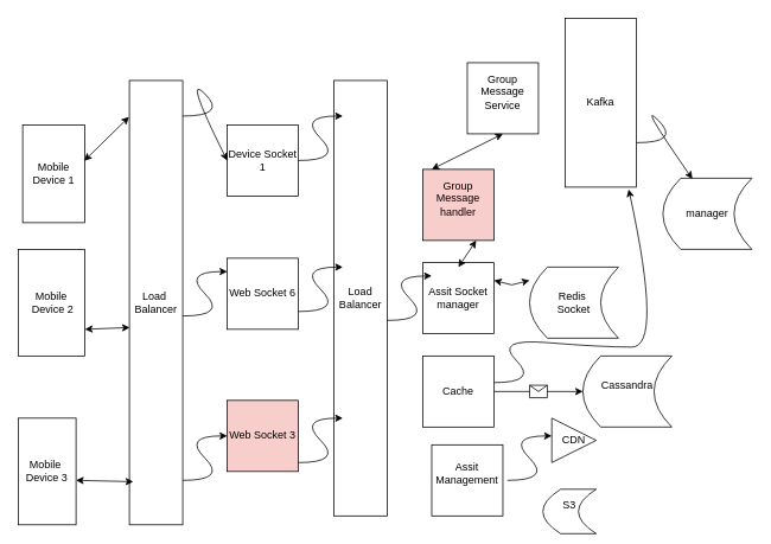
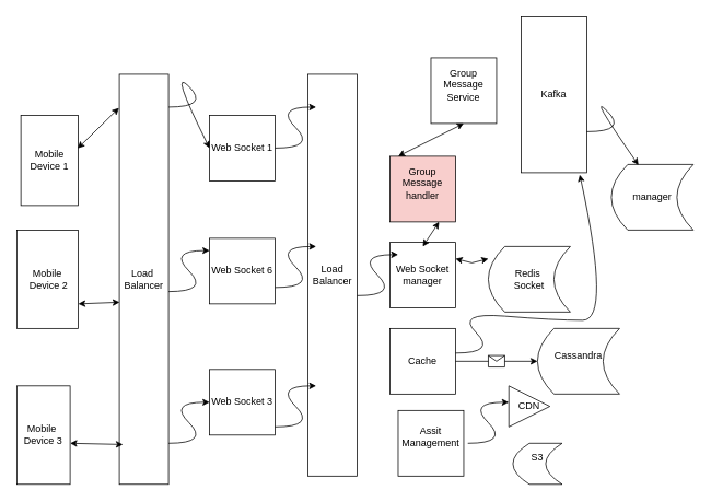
  <mxCell id="0" />
  <mxCell id="1" parent="0" />
  <mxCell id="2" value="Mobile Device 1" style="rounded=0;whiteSpace=wrap;html=1;" vertex="1" parent="1"><mxGeometry x="25" y="140" width="70" height="110" as="geometry" /></mxCell>
  <mxCell id="3" style="edgeStyle=orthogonalEdgeStyle;rounded=0;orthogonalLoop=1;jettySize=auto;html=1;exitX=0.5;exitY=1;exitDx=0;exitDy=0;" edge="1" parent="1" source="2" target="2"><mxGeometry relative="1" as="geometry" /></mxCell>
  <mxCell id="4" value="Mobile&lt;div&gt;&amp;nbsp;Device 2&lt;/div&gt;" style="rounded=0;whiteSpace=wrap;html=1;direction=south;" vertex="1" parent="1"><mxGeometry x="20" y="280" width="75" height="120" as="geometry" /></mxCell>
  <mxCell id="5" value="Mobile&amp;nbsp;&lt;div&gt;Device 3&lt;/div&gt;" style="rounded=0;whiteSpace=wrap;html=1;direction=south;" vertex="1" parent="1"><mxGeometry x="20" y="470" width="65" height="120" as="geometry" /></mxCell>
  <mxCell id="6" value="Load&amp;nbsp;&lt;br&gt;Balancer" style="rounded=0;whiteSpace=wrap;html=1;direction=south;" vertex="1" parent="1"><mxGeometry x="145" y="90" width="60" height="500" as="geometry" /></mxCell>
- <mxCell id="7" value="Device Socket 1" style="whiteSpace=wrap;html=1;aspect=fixed;" vertex="1" parent="1"><mxGeometry x="255" y="140" width="80" height="80" as="geometry" /></mxCell>
+ <mxCell id="7" value="Web Socket 1" style="whiteSpace=wrap;html=1;aspect=fixed;" vertex="1" parent="1"><mxGeometry x="255" y="140" width="80" height="80" as="geometry" /></mxCell>
  <mxCell id="8" value="Web Socket 6" style="whiteSpace=wrap;html=1;aspect=fixed;" vertex="1" parent="1"><mxGeometry x="255" y="290" width="80" height="80" as="geometry" /></mxCell>
- <mxCell id="9" value="Web Socket 3" style="whiteSpace=wrap;html=1;aspect=fixed;fillColor=#f8cecc;" vertex="1" parent="1"><mxGeometry x="255" y="450" width="80" height="80" as="geometry" /></mxCell>
+ <mxCell id="9" value="Web Socket 3" style="whiteSpace=wrap;html=1;aspect=fixed;" vertex="1" parent="1"><mxGeometry x="255" y="450" width="80" height="80" as="geometry" /></mxCell>
  <mxCell id="10" value="Load Balancer" style="rounded=0;whiteSpace=wrap;html=1;direction=south;" vertex="1" parent="1"><mxGeometry x="375" y="90" width="60" height="490" as="geometry" /></mxCell>
  <mxCell id="11" value="" style="endArrow=classic;startArrow=classic;html=1;rounded=0;exitX=0.989;exitY=0.367;exitDx=0;exitDy=0;exitPerimeter=0;entryX=0.082;entryY=1.007;entryDx=0;entryDy=0;entryPerimeter=0;" edge="1" parent="1" source="2" target="6"><mxGeometry width="50" height="50" relative="1" as="geometry"><mxPoint x="95" y="180" as="sourcePoint" /><mxPoint x="145" y="130" as="targetPoint" /></mxGeometry></mxCell>
  <mxCell id="12" value="" style="endArrow=classic;startArrow=classic;html=1;rounded=0;entryX=0.903;entryY=0.927;entryDx=0;entryDy=0;entryPerimeter=0;" edge="1" parent="1" target="6"><mxGeometry width="50" height="50" relative="1" as="geometry"><mxPoint x="85" y="540" as="sourcePoint" /><mxPoint x="135" y="490" as="targetPoint" /></mxGeometry></mxCell>
  <mxCell id="13" value="" style="endArrow=classic;startArrow=classic;html=1;rounded=0;entryX=0.556;entryY=0.993;entryDx=0;entryDy=0;entryPerimeter=0;" edge="1" parent="1" target="6"><mxGeometry width="50" height="50" relative="1" as="geometry"><mxPoint x="95" y="370" as="sourcePoint" /><mxPoint x="145" y="320" as="targetPoint" /></mxGeometry></mxCell>
  <mxCell id="14" value="" style="curved=1;endArrow=classic;html=1;rounded=0;entryX=0;entryY=0.5;entryDx=0;entryDy=0;" edge="1" parent="1" target="7"><mxGeometry width="50" height="50" relative="1" as="geometry"><mxPoint x="205" y="130" as="sourcePoint" /><mxPoint x="255" y="80" as="targetPoint" /><Array as="points"><mxPoint x="255" y="130" /><mxPoint x="205" y="80" /></Array></mxGeometry></mxCell>
  <mxCell id="15" value="" style="curved=1;endArrow=classic;html=1;rounded=0;" edge="1" parent="1"><mxGeometry width="50" height="50" relative="1" as="geometry"><mxPoint x="205" y="355" as="sourcePoint" /><mxPoint x="255" y="305" as="targetPoint" /><Array as="points"><mxPoint x="255" y="355" /><mxPoint x="205" y="305" /></Array></mxGeometry></mxCell>
  <mxCell id="16" value="" style="curved=1;endArrow=classic;html=1;rounded=0;" edge="1" parent="1"><mxGeometry width="50" height="50" relative="1" as="geometry"><mxPoint x="205" y="540" as="sourcePoint" /><mxPoint x="255" y="490" as="targetPoint" /><Array as="points"><mxPoint x="255" y="540" /><mxPoint x="205" y="490" /></Array></mxGeometry></mxCell>
  <mxCell id="17" value="" style="curved=1;endArrow=classic;html=1;rounded=0;" edge="1" parent="1"><mxGeometry width="50" height="50" relative="1" as="geometry"><mxPoint x="335" y="180" as="sourcePoint" /><mxPoint x="385" y="130" as="targetPoint" /><Array as="points"><mxPoint x="385" y="180" /><mxPoint x="335" y="130" /></Array></mxGeometry></mxCell>
  <mxCell id="18" value="" style="curved=1;endArrow=classic;html=1;rounded=0;" edge="1" parent="1"><mxGeometry width="50" height="50" relative="1" as="geometry"><mxPoint x="335" y="350" as="sourcePoint" /><mxPoint x="385" y="300" as="targetPoint" /><Array as="points"><mxPoint x="385" y="350" /><mxPoint x="335" y="300" /></Array></mxGeometry></mxCell>
  <mxCell id="19" value="" style="curved=1;endArrow=classic;html=1;rounded=0;" edge="1" parent="1"><mxGeometry width="50" height="50" relative="1" as="geometry"><mxPoint x="335" y="520" as="sourcePoint" /><mxPoint x="385" y="470" as="targetPoint" /><Array as="points"><mxPoint x="385" y="520" /><mxPoint x="335" y="470" /></Array></mxGeometry></mxCell>
- <mxCell id="20" value="Assit Socket manager" style="whiteSpace=wrap;html=1;aspect=fixed;" vertex="1" parent="1"><mxGeometry x="475" y="295" width="80" height="80" as="geometry" /></mxCell>
+ <mxCell id="20" value="Web Socket manager" style="whiteSpace=wrap;html=1;aspect=fixed;" vertex="1" parent="1"><mxGeometry x="475" y="295" width="80" height="80" as="geometry" /></mxCell>
  <mxCell id="21" value="Redis&amp;nbsp;&lt;div&gt;Socket&lt;/div&gt;" style="shape=dataStorage;whiteSpace=wrap;html=1;fixedSize=1;" vertex="1" parent="1"><mxGeometry x="595" y="300" width="100" height="80" as="geometry" /></mxCell>
  <mxCell id="22" value="" style="curved=1;endArrow=classic;html=1;rounded=0;" edge="1" parent="1"><mxGeometry width="50" height="50" relative="1" as="geometry"><mxPoint x="435" y="360" as="sourcePoint" /><mxPoint x="485" y="310" as="targetPoint" /><Array as="points"><mxPoint x="485" y="360" /><mxPoint x="435" y="310" /></Array></mxGeometry></mxCell>
  <mxCell id="23" value="" style="endArrow=classic;startArrow=classic;html=1;rounded=0;exitX=1;exitY=0.25;exitDx=0;exitDy=0;" edge="1" parent="1" source="20"><mxGeometry width="50" height="50" relative="1" as="geometry"><mxPoint x="555" y="360" as="sourcePoint" /><mxPoint x="595" y="315" as="targetPoint" /><Array as="points"><mxPoint x="575" y="320" /></Array></mxGeometry></mxCell>
  <mxCell id="24" value="Assit Management&lt;div&gt;&lt;br&gt;&lt;/div&gt;" style="whiteSpace=wrap;html=1;aspect=fixed;" vertex="1" parent="1"><mxGeometry x="485" y="500" width="80" height="80" as="geometry" /></mxCell>
  <mxCell id="25" value="CDN" style="triangle;whiteSpace=wrap;html=1;" vertex="1" parent="1"><mxGeometry x="620" y="470" width="50" height="50" as="geometry" /></mxCell>
- <mxCell id="26" value="S3&lt;div&gt;&lt;br&gt;&lt;/div&gt;" style="shape=dataStorage;whiteSpace=wrap;html=1;fixedSize=1;" vertex="1" parent="1"><mxGeometry x="610" y="550" width="60" height="50" as="geometry" /></mxCell>
+ <mxCell id="26" value="S3&lt;div&gt;&lt;br&gt;&lt;/div&gt;" style="shape=dataStorage;whiteSpace=wrap;html=1;fixedSize=1;" vertex="1" parent="1"><mxGeometry x="625" y="540" width="60" height="50" as="geometry" /></mxCell>
  <mxCell id="27" value="" style="curved=1;endArrow=classic;html=1;rounded=0;" edge="1" parent="1"><mxGeometry width="50" height="50" relative="1" as="geometry"><mxPoint x="570" y="540" as="sourcePoint" /><mxPoint x="620" y="490" as="targetPoint" /><Array as="points"><mxPoint x="620" y="540" /><mxPoint x="570" y="490" /></Array></mxGeometry></mxCell>
  <mxCell id="28" value="Cache" style="whiteSpace=wrap;html=1;aspect=fixed;" vertex="1" parent="1"><mxGeometry x="475" y="400" width="80" height="80" as="geometry" /></mxCell>
  <mxCell id="29" value="" style="endArrow=classic;html=1;rounded=0;" edge="1" parent="1"><mxGeometry relative="1" as="geometry"><mxPoint x="555" y="440" as="sourcePoint" /><mxPoint x="655" y="440" as="targetPoint" /></mxGeometry></mxCell>
  <mxCell id="30" value="" style="shape=message;html=1;outlineConnect=0;" vertex="1" parent="29"><mxGeometry width="20" height="14" relative="1" as="geometry"><mxPoint x="-10" y="-7" as="offset" /></mxGeometry></mxCell>
  <mxCell id="31" value="Cassandra&lt;div&gt;&lt;br&gt;&lt;/div&gt;" style="shape=dataStorage;whiteSpace=wrap;html=1;fixedSize=1;" vertex="1" parent="1"><mxGeometry x="655" y="400" width="100" height="80" as="geometry" /></mxCell>
  <mxCell id="32" value="Group Message&lt;br&gt;handler&lt;div&gt;&lt;br&gt;&lt;/div&gt;" style="whiteSpace=wrap;html=1;aspect=fixed;fillColor=#f8cecc;" vertex="1" parent="1"><mxGeometry x="475" y="190" width="80" height="80" as="geometry" /></mxCell>
  <mxCell id="33" value="Group Message Service&lt;div&gt;&lt;br&gt;&lt;/div&gt;" style="whiteSpace=wrap;html=1;aspect=fixed;" vertex="1" parent="1"><mxGeometry x="525" y="70" width="80" height="80" as="geometry" /></mxCell>
  <mxCell id="34" value="Kafka" style="rounded=0;whiteSpace=wrap;html=1;direction=south;" vertex="1" parent="1"><mxGeometry x="635" width="80" height="190" as="geometry" y="20" /></mxCell>
  <mxCell id="35" value="manager" style="shape=dataStorage;whiteSpace=wrap;html=1;fixedSize=1;" vertex="1" parent="1"><mxGeometry x="745" y="200" width="100" height="80" as="geometry" /></mxCell>
  <mxCell id="36" value="" style="curved=1;endArrow=classic;html=1;rounded=0;entryX=1.013;entryY=0.106;entryDx=0;entryDy=0;entryPerimeter=0;" edge="1" parent="1" target="34"><mxGeometry width="50" height="50" relative="1" as="geometry"><mxPoint x="555" y="430" as="sourcePoint" /><mxPoint x="775" y="380" as="targetPoint" /><Array as="points"><mxPoint x="605" y="430" /><mxPoint x="555" y="380" /><mxPoint x="675" y="390" /><mxPoint x="745" y="390" /></Array></mxGeometry></mxCell>
  <mxCell id="37" value="" style="curved=1;endArrow=classic;html=1;rounded=0;entryX=0.331;entryY=0.009;entryDx=0;entryDy=0;entryPerimeter=0;" edge="1" parent="1" target="35"><mxGeometry width="50" height="50" relative="1" as="geometry"><mxPoint x="715" y="160" as="sourcePoint" /><mxPoint x="765" y="110" as="targetPoint" /><Array as="points"><mxPoint x="765" y="160" /><mxPoint x="715" y="110" /></Array></mxGeometry></mxCell>
  <mxCell id="38" value="" style="endArrow=classic;startArrow=classic;html=1;rounded=0;entryX=0.5;entryY=1;entryDx=0;entryDy=0;" edge="1" parent="1" target="33"><mxGeometry width="50" height="50" relative="1" as="geometry"><mxPoint x="485" y="190" as="sourcePoint" /><mxPoint x="505" y="170" as="targetPoint" /></mxGeometry></mxCell>
  <mxCell id="39" value="" style="endArrow=classic;startArrow=classic;html=1;rounded=0;" edge="1" parent="1"><mxGeometry width="50" height="50" relative="1" as="geometry"><mxPoint x="515" y="300" as="sourcePoint" /><mxPoint x="535" y="270" as="targetPoint" /></mxGeometry></mxCell>
